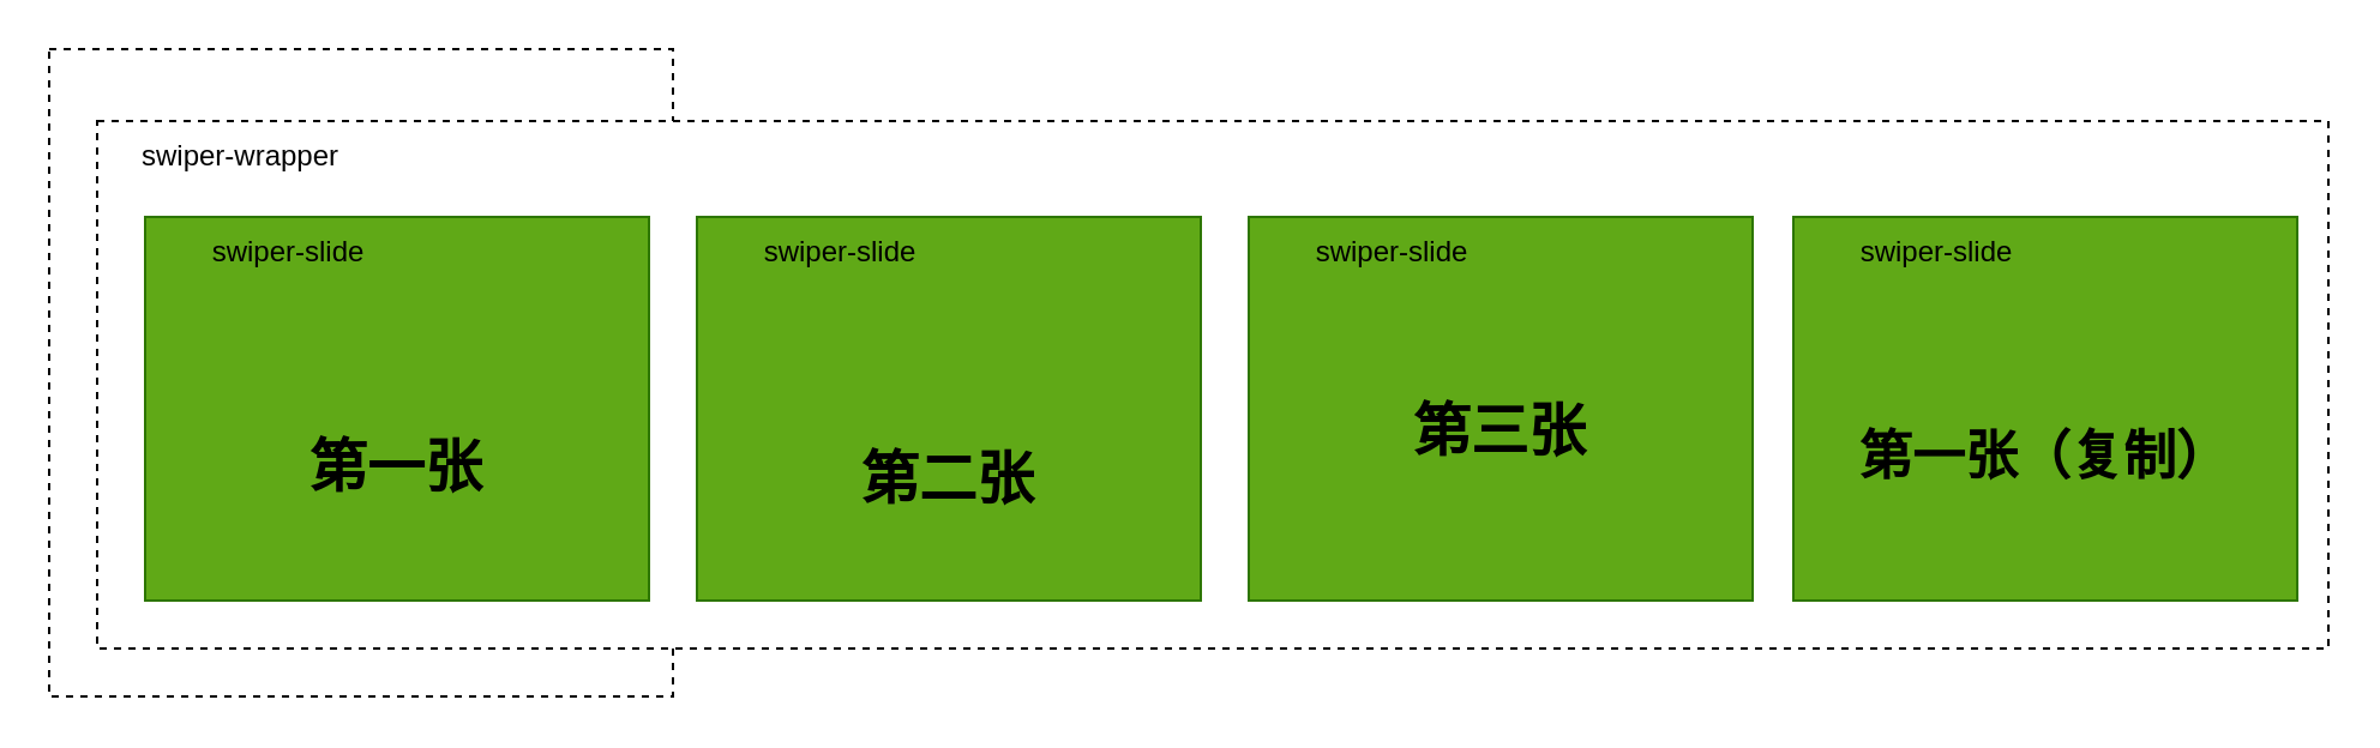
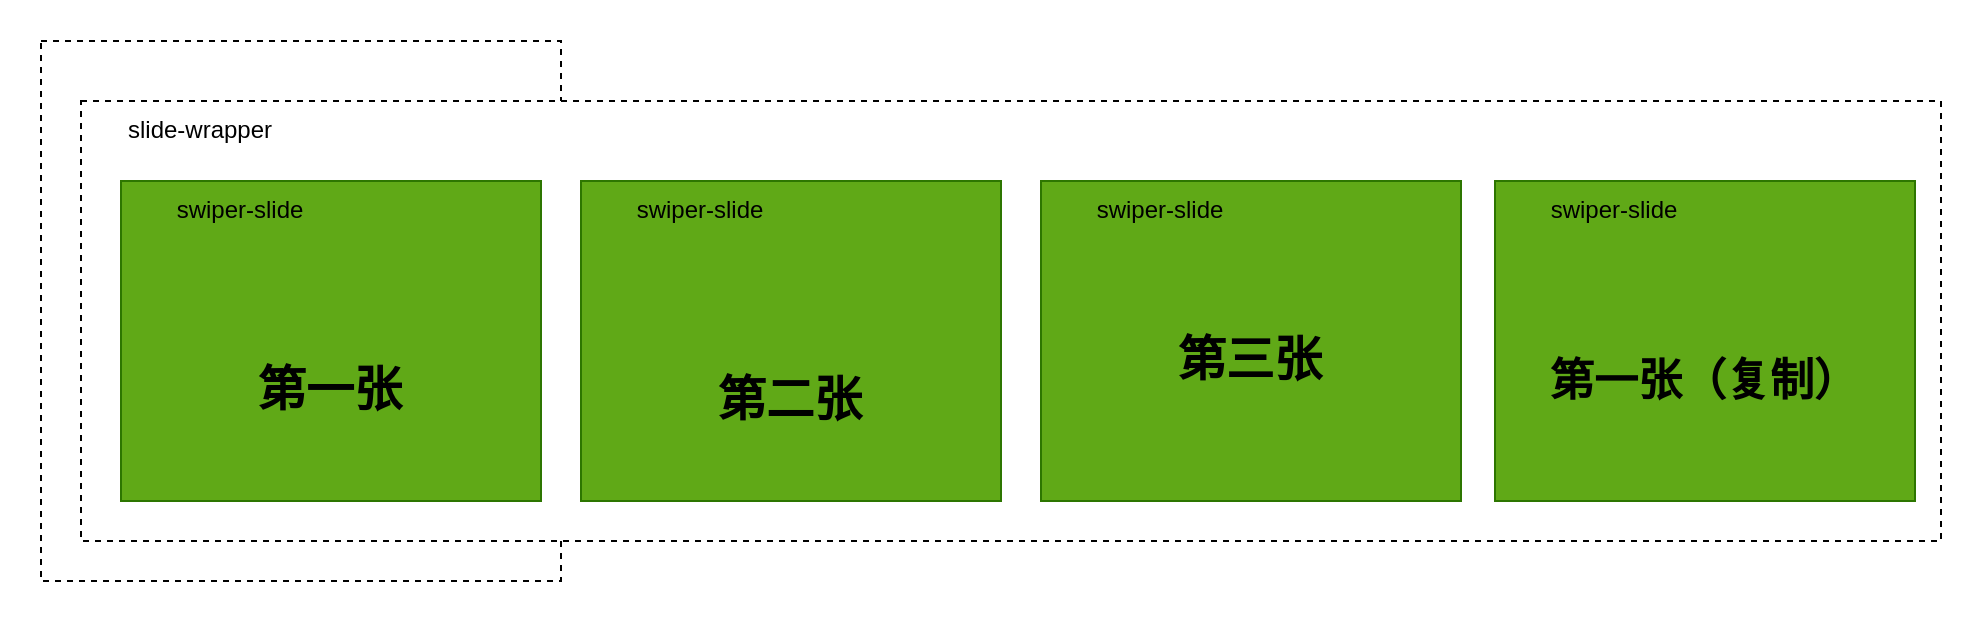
  <mxCell id="0" />
  <mxCell id="1" parent="0" />
  <mxCell id="2" value="" style="rounded=0;whiteSpace=wrap;html=1;dashed=1;" parent="1" vertex="1"><mxGeometry x="20" y="20" width="260" height="270" as="geometry" /></mxCell>
  <mxCell id="3" value="" style="rounded=0;whiteSpace=wrap;html=1;dashed=1;" vertex="1" parent="1"><mxGeometry x="40" y="50" width="930" height="220" as="geometry" /></mxCell>
  <mxCell id="4" value="" style="group" parent="1" vertex="1" connectable="0"><mxGeometry x="60" y="90" width="210" height="160" as="geometry" /></mxCell>
  <mxCell id="5" value="" style="rounded=0;whiteSpace=wrap;html=1;fillColor=#60a917;fontColor=#ffffff;strokeColor=#2D7600;" parent="4" vertex="1"><mxGeometry width="210" height="160" as="geometry" /></mxCell>
  <mxCell id="6" value="swiper-slide" style="text;html=1;strokeColor=none;fillColor=none;align=center;verticalAlign=middle;whiteSpace=wrap;rounded=0;" parent="4" vertex="1"><mxGeometry width="120" height="30" as="geometry" /></mxCell>
  <mxCell id="7" value="&lt;h1&gt;第一张&lt;/h1&gt;" style="text;html=1;strokeColor=none;fillColor=none;align=center;verticalAlign=middle;whiteSpace=wrap;rounded=0;" parent="4" vertex="1"><mxGeometry x="10" y="90" width="190" height="30" as="geometry" /></mxCell>
  <mxCell id="8" value="" style="group" parent="1" vertex="1" connectable="0"><mxGeometry x="290" y="90" width="210" height="160" as="geometry" /></mxCell>
  <mxCell id="9" value="" style="rounded=0;whiteSpace=wrap;html=1;fillColor=#60a917;fontColor=#ffffff;strokeColor=#2D7600;" parent="8" vertex="1"><mxGeometry width="210" height="160" as="geometry" /></mxCell>
  <mxCell id="10" value="swiper-slide" style="text;html=1;strokeColor=none;fillColor=none;align=center;verticalAlign=middle;whiteSpace=wrap;rounded=0;" parent="8" vertex="1"><mxGeometry width="120" height="30" as="geometry" /></mxCell>
  <mxCell id="11" value="&lt;h1&gt;第二张&lt;/h1&gt;" style="text;html=1;strokeColor=none;fillColor=none;align=center;verticalAlign=middle;whiteSpace=wrap;rounded=0;" parent="8" vertex="1"><mxGeometry x="10" y="95" width="190" height="30" as="geometry" /></mxCell>
  <mxCell id="12" value="" style="group" parent="1" vertex="1" connectable="0"><mxGeometry x="747" y="90" width="210" height="160" as="geometry" /></mxCell>
  <mxCell id="13" value="" style="rounded=0;whiteSpace=wrap;html=1;fillColor=#60a917;fontColor=#ffffff;strokeColor=#2D7600;" parent="12" vertex="1"><mxGeometry width="210" height="160" as="geometry" /></mxCell>
  <mxCell id="14" value="swiper-slide" style="text;html=1;strokeColor=none;fillColor=none;align=center;verticalAlign=middle;whiteSpace=wrap;rounded=0;" parent="12" vertex="1"><mxGeometry width="120" height="30" as="geometry" /></mxCell>
  <mxCell id="15" value="&lt;h1&gt;&lt;font style=&quot;font-size: 22px;&quot;&gt;第一张（复制）&lt;/font&gt;&lt;/h1&gt;" style="text;html=1;strokeColor=none;fillColor=none;align=center;verticalAlign=middle;whiteSpace=wrap;rounded=0;" parent="12" vertex="1"><mxGeometry x="10" y="85" width="190" height="30" as="geometry" /></mxCell>
  <mxCell id="16" value="" style="group" vertex="1" connectable="0" parent="1"><mxGeometry x="520" y="90" width="210" height="160" as="geometry" /></mxCell>
  <mxCell id="17" value="" style="rounded=0;whiteSpace=wrap;html=1;fillColor=#60a917;fontColor=#ffffff;strokeColor=#2D7600;" vertex="1" parent="16"><mxGeometry width="210" height="160" as="geometry" /></mxCell>
  <mxCell id="18" value="swiper-slide" style="text;html=1;strokeColor=none;fillColor=none;align=center;verticalAlign=middle;whiteSpace=wrap;rounded=0;" vertex="1" parent="16"><mxGeometry width="120" height="30" as="geometry" /></mxCell>
  <mxCell id="19" value="&lt;h1&gt;第三张&lt;/h1&gt;" style="text;html=1;strokeColor=none;fillColor=none;align=center;verticalAlign=middle;whiteSpace=wrap;rounded=0;" vertex="1" parent="16"><mxGeometry x="10" y="75" width="190" height="30" as="geometry" /></mxCell>
- <mxCell id="20" value="swiper-wrapper" style="text;html=1;strokeColor=none;fillColor=none;align=center;verticalAlign=middle;whiteSpace=wrap;rounded=0;" vertex="1" parent="1"><mxGeometry x="40" y="50" width="120" height="30" as="geometry" /></mxCell>
+ <mxCell id="20" value="slide-wrapper" style="text;html=1;strokeColor=none;fillColor=none;align=center;verticalAlign=middle;whiteSpace=wrap;rounded=0;" vertex="1" parent="1"><mxGeometry x="40" y="50" width="120" height="30" as="geometry" /></mxCell>
